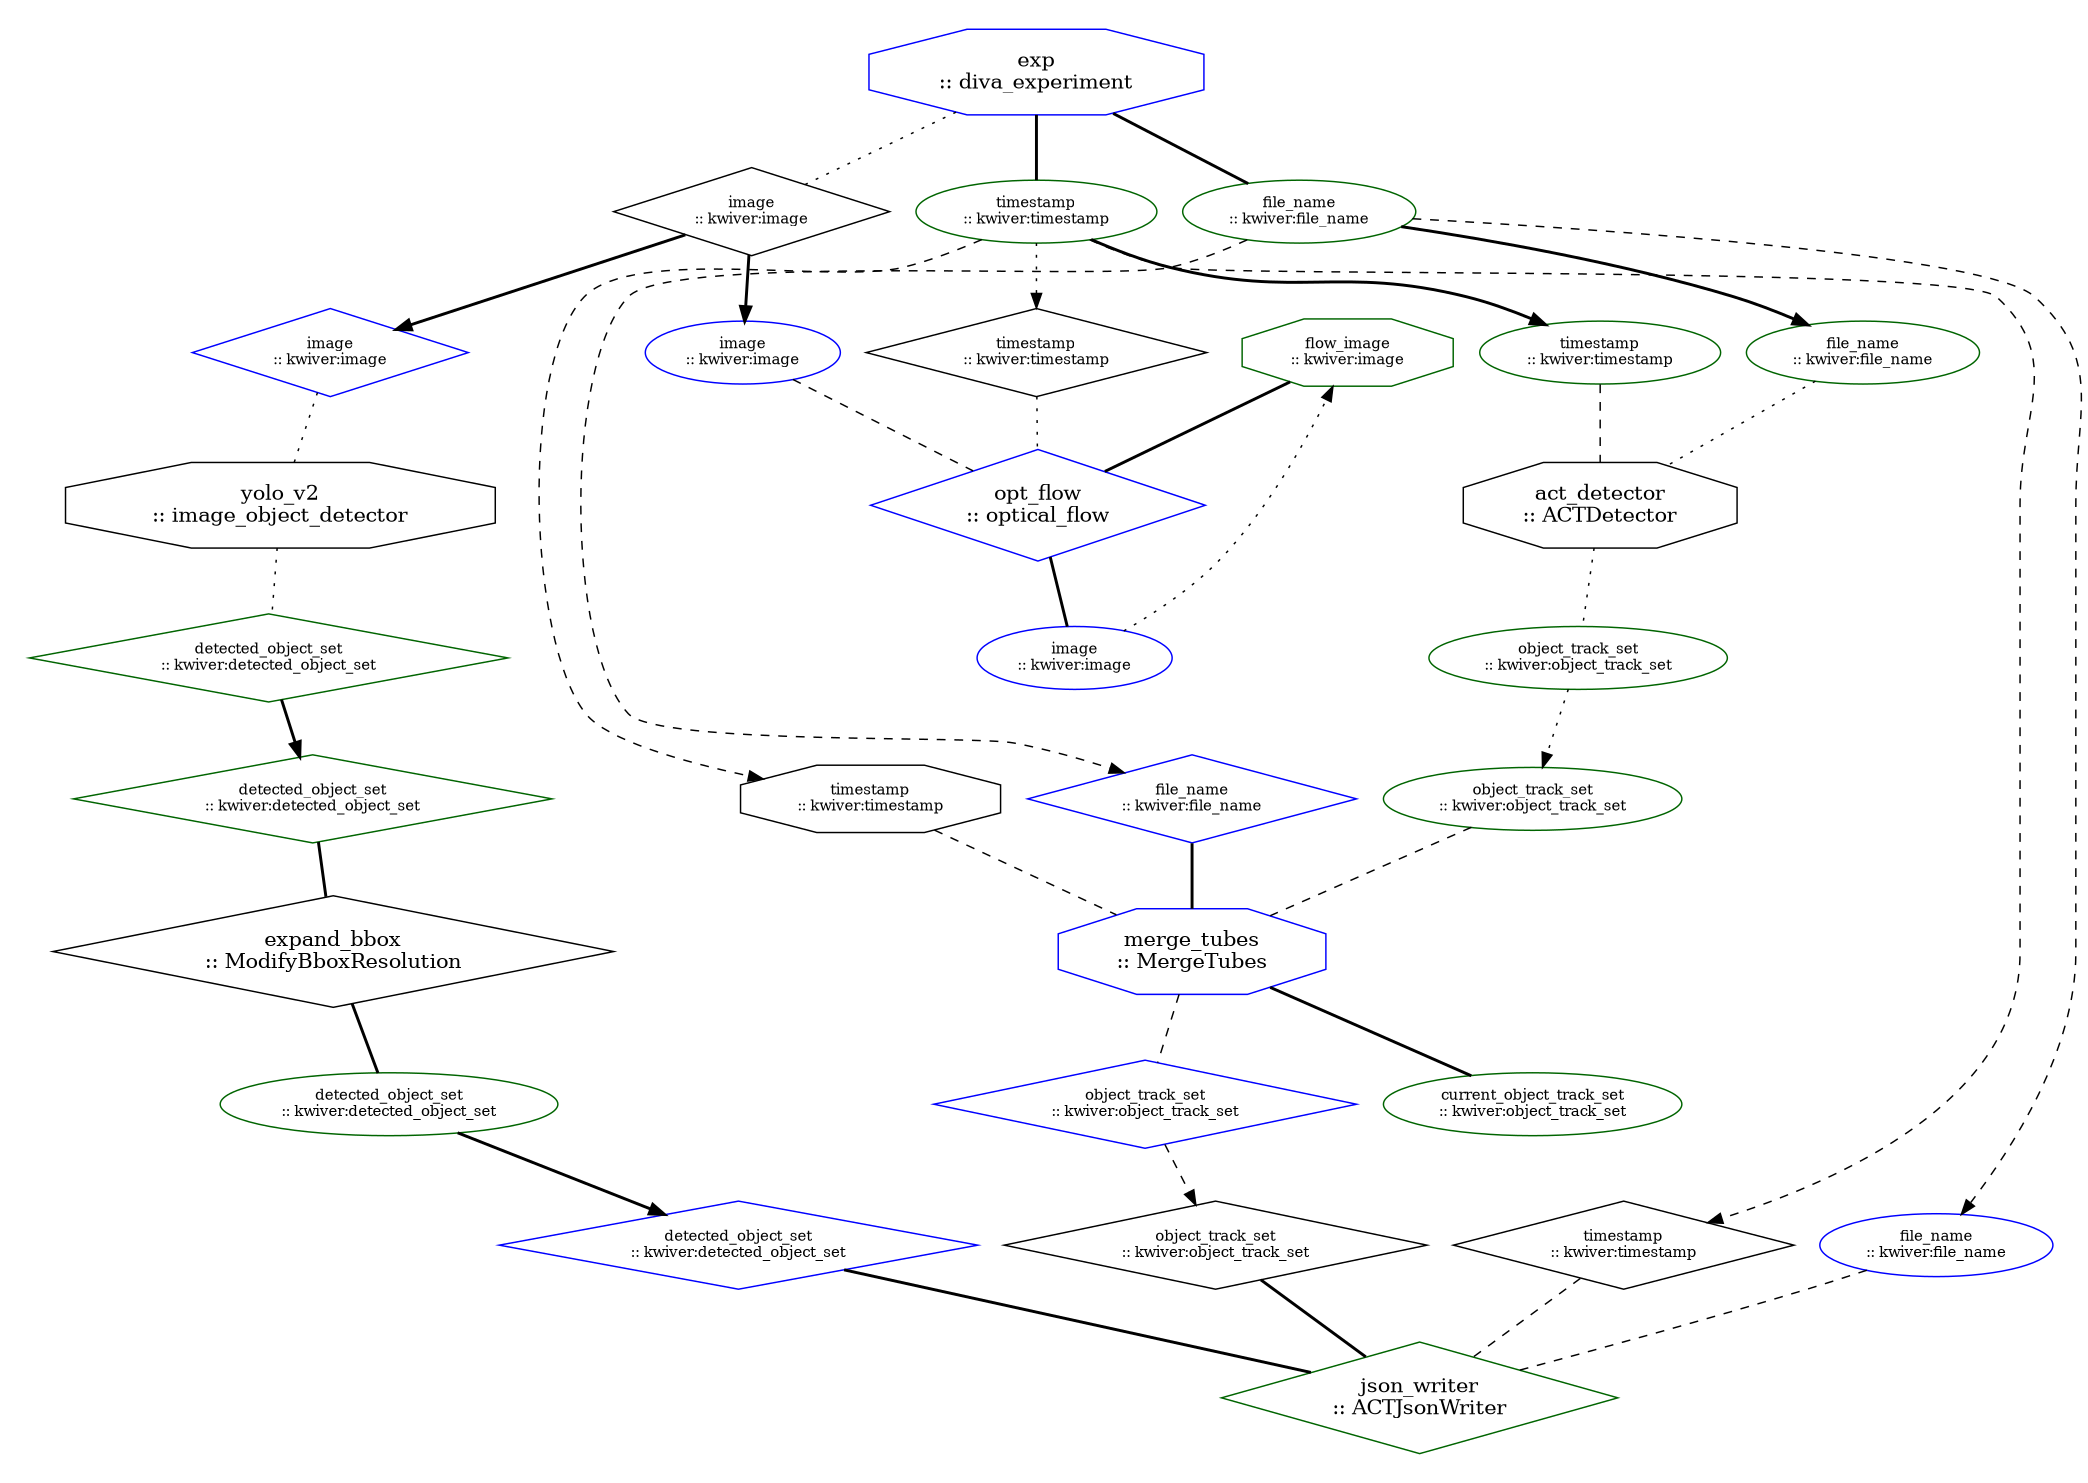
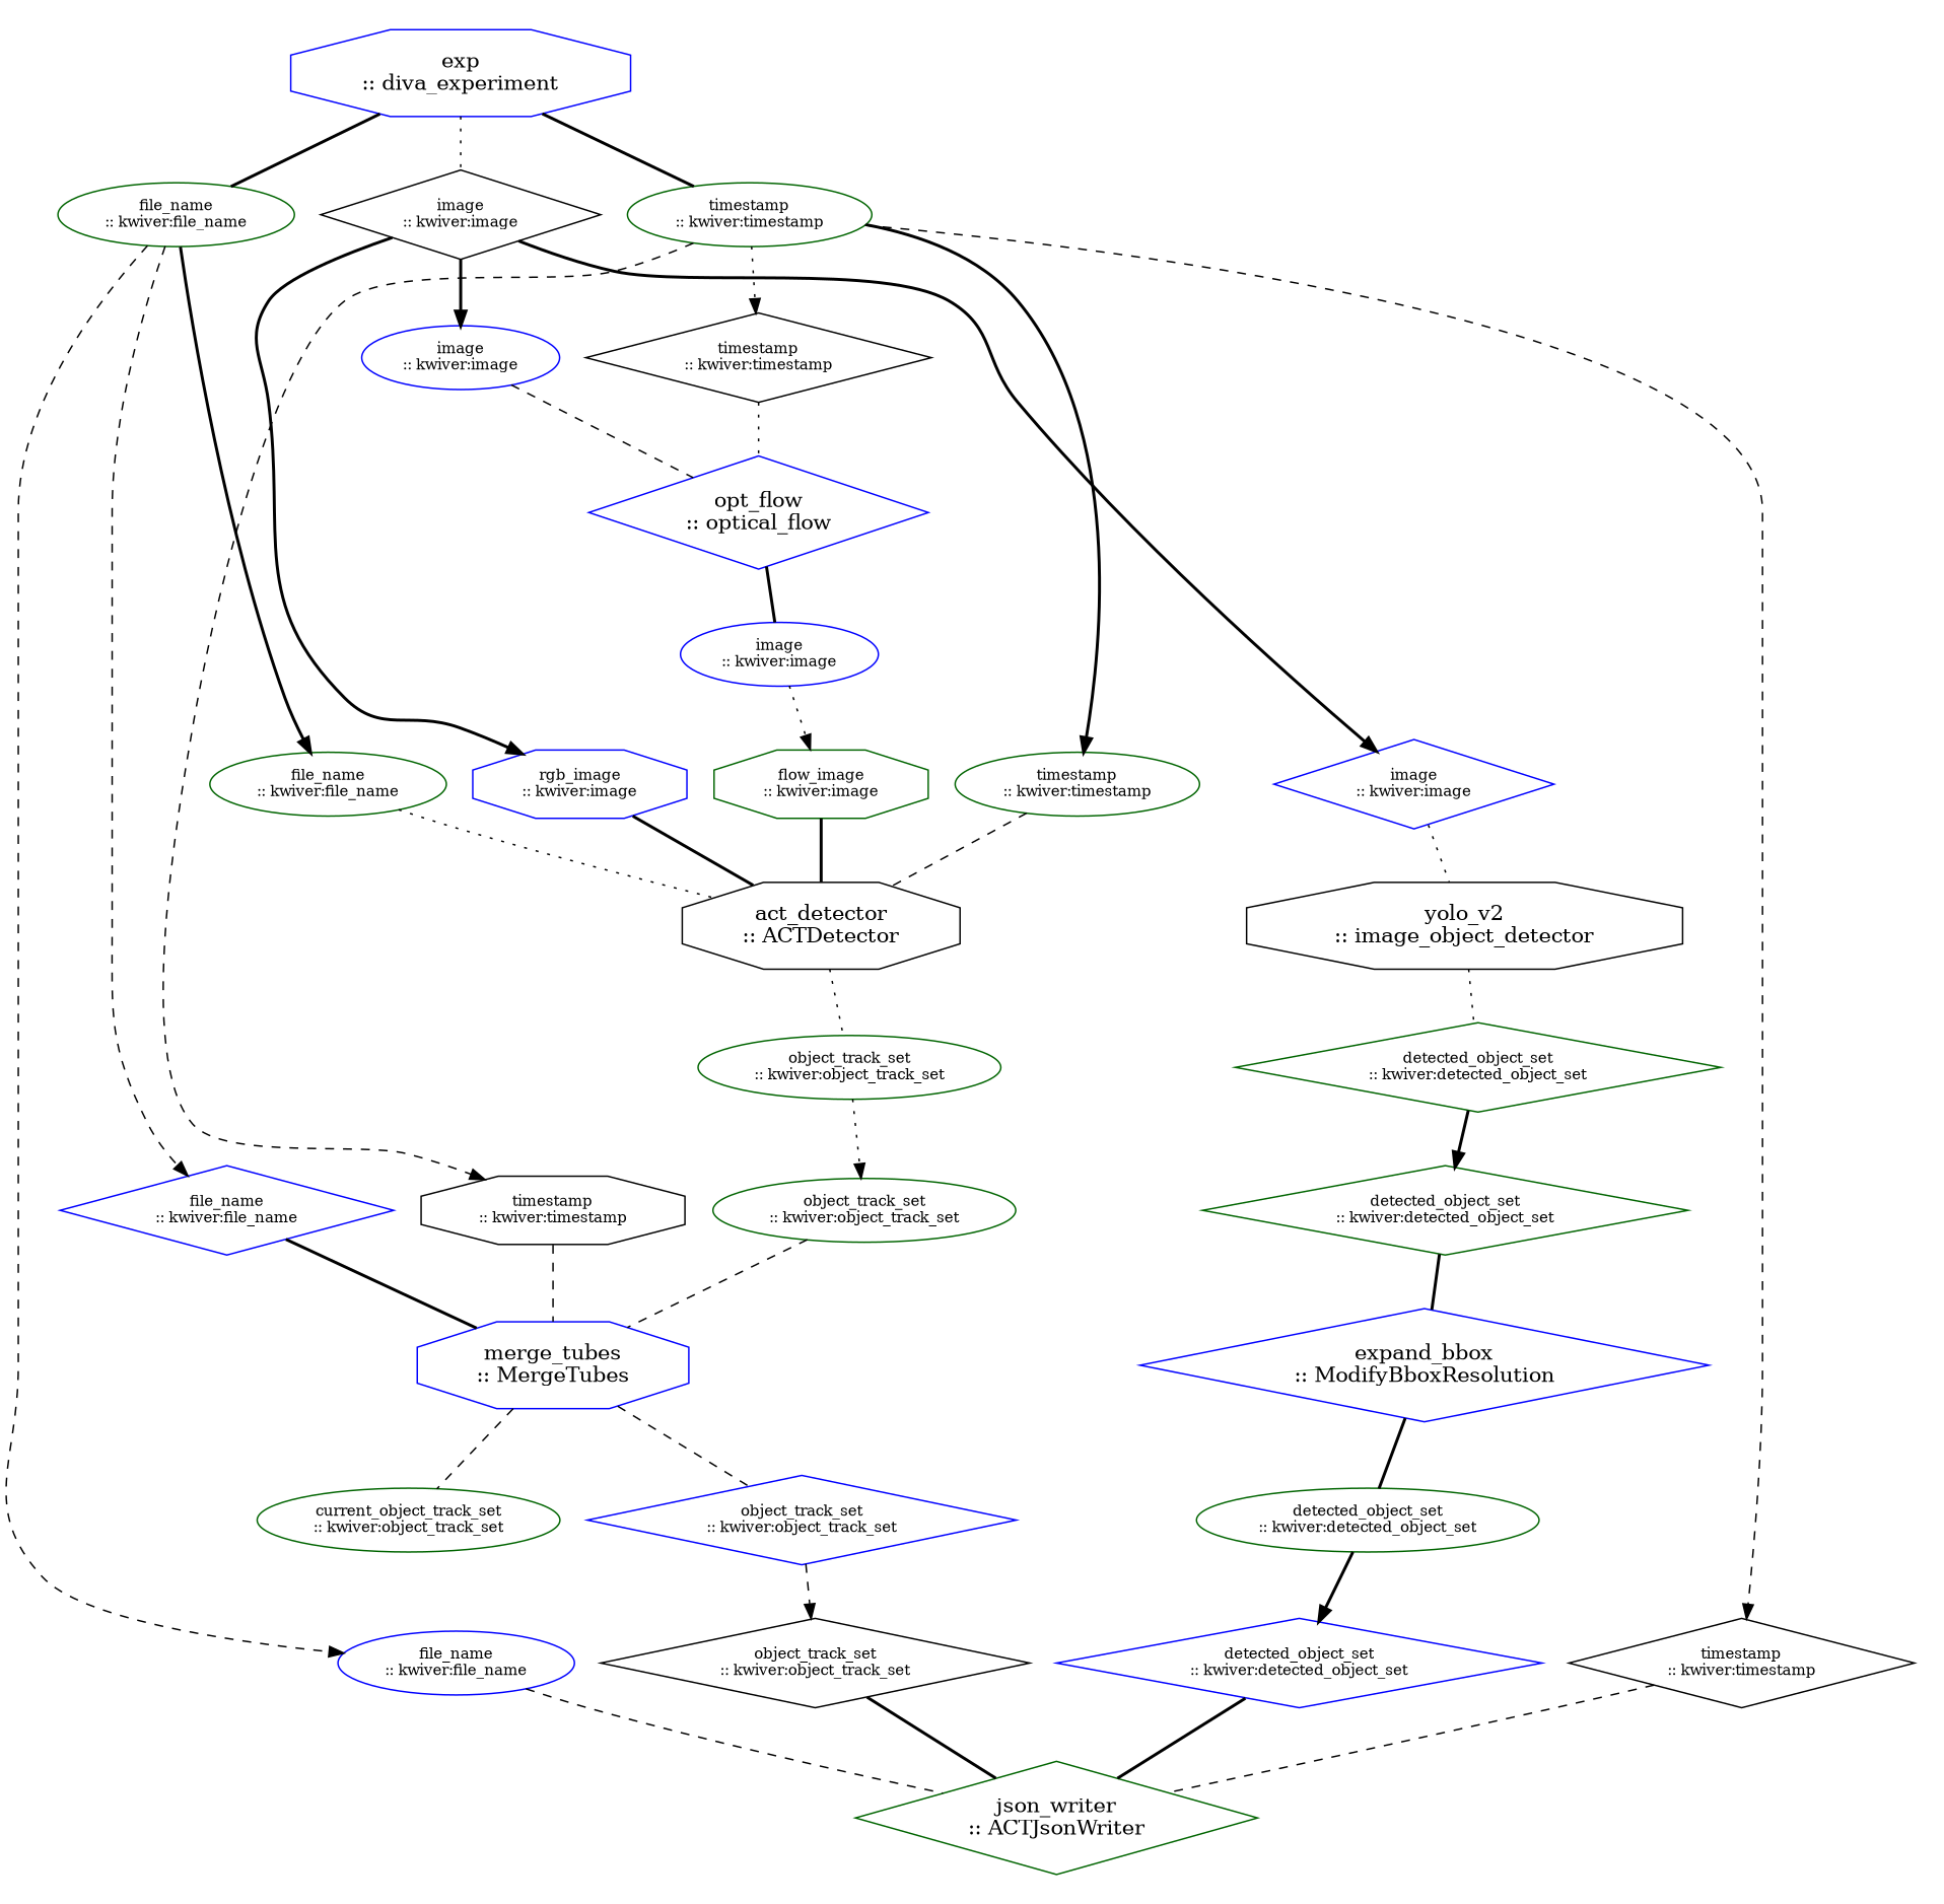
  strict digraph {
    clusterrank=local
    node [color=darkgreen rank=same shape=diamond fontsize=10]
    edge [arrowhead=none color=black style=bold]
    n1 [color=black label="act_detector\n:: ACTDetector" shape=octagon fontsize=""]
    n2 [label="object_track_set\n:: kwiver:object_track_set" shape=ellipse]
    n3 [label="file_name\n:: kwiver:file_name" shape=ellipse]
    n4 [label="flow_image\n:: kwiver:image" shape=octagon]
+   n5 [color=blue label="rgb_image\n:: kwiver:image" shape=octagon]
    n6 [label="timestamp\n:: kwiver:timestamp" shape=ellipse]
    n7 [color=blue label="exp\n:: diva_experiment" shape=octagon fontsize=""]
    n8 [label="file_name\n:: kwiver:file_name" shape=ellipse]
    n9 [color=black label="image\n:: kwiver:image"]
    n10 [label="timestamp\n:: kwiver:timestamp" shape=ellipse]
-   n11 [color=black label="expand_bbox\n:: ModifyBboxResolution" fontsize=""]
+   n11 [color=blue label="expand_bbox\n:: ModifyBboxResolution" fontsize=""]
    n12 [label="detected_object_set\n:: kwiver:detected_object_set" shape=ellipse]
    n13 [label="detected_object_set\n:: kwiver:detected_object_set"]
    n14 [label="json_writer\n:: ACTJsonWriter" fontsize=""]
    n15 [color=blue label="detected_object_set\n:: kwiver:detected_object_set"]
    n16 [color=blue label="file_name\n:: kwiver:file_name" shape=ellipse]
    n17 [color=black label="object_track_set\n:: kwiver:object_track_set"]
    n18 [color=black label="timestamp\n:: kwiver:timestamp"]
    n19 [color=blue label="merge_tubes\n:: MergeTubes" shape=octagon fontsize=""]
    n20 [label="current_object_track_set\n:: kwiver:object_track_set" shape=ellipse]
    n21 [color=blue label="object_track_set\n:: kwiver:object_track_set"]
    n22 [color=blue label="file_name\n:: kwiver:file_name"]
    n23 [label="object_track_set\n:: kwiver:object_track_set" shape=ellipse]
    n24 [color=black label="timestamp\n:: kwiver:timestamp" shape=octagon]
    n25 [color=blue label="opt_flow\n:: optical_flow" fontsize=""]
    n26 [color=blue label="image\n:: kwiver:image" shape=ellipse]
    n27 [color=blue label="image\n:: kwiver:image" shape=ellipse]
    n28 [color=black label="timestamp\n:: kwiver:timestamp"]
    n29 [color=black label="yolo_v2\n:: image_object_detector" shape=octagon fontsize=""]
    n30 [label="detected_object_set\n:: kwiver:detected_object_set"]
    n31 [color=blue label="image\n:: kwiver:image"]
    subgraph cluster_1 {
      color=white
      fillcolor=white
      style=filled
      n1
      n2
      n3
      n4
+     n5
      n6
    }
    subgraph cluster_2 {
      color=white
      fillcolor=white
      style=filled
      n7
      n8
      n9
      n10
    }
    subgraph cluster_3 {
      color=white
      fillcolor=white
      style=filled
      n11
      n12
      n13
    }
    subgraph cluster_4 {
      color=white
      fillcolor=white
      style=filled
      n14
      n15
      n16
      n17
      n18
    }
    subgraph cluster_5 {
      color=white
      fillcolor=white
      style=filled
      n19
      n20
      n21
      n22
      n23
      n24
    }
    subgraph cluster_6 {
      color=white
      fillcolor=white
      style=filled
      n25
      n26
      n27
      n28
    }
    subgraph cluster_7 {
      color=white
      fillcolor=white
      style=filled
      n29
      n30
      n31
    }
    n1 -> n2 [style=dotted]
    n2 -> n23 [minlen=1 style=dotted weight=1 arrowhead=""]
    n3 -> n1 [style=dotted]
-   n4 -> n25
+   n4 -> n1
+   n5 -> n1
    n6 -> n1 [style=dashed]
    n7 -> n8
    n7 -> n9 [style=dotted]
    n7 -> n10
    n8 -> n3 [minlen=1 weight=1 arrowhead=""]
    n8 -> n16 [minlen=1 style=dashed weight=1 arrowhead=""]
    n8 -> n22 [minlen=1 style=dashed weight=1 arrowhead=""]
+   n9 -> n5 [minlen=1 weight=1 arrowhead=""]
    n9 -> n27 [minlen=1 weight=1 arrowhead=""]
    n9 -> n31 [minlen=1 weight=1 arrowhead=""]
    n10 -> n6 [minlen=1 weight=1 arrowhead=""]
    n10 -> n18 [minlen=1 style=dashed weight=1 arrowhead=""]
    n10 -> n24 [minlen=1 style=dashed weight=1 arrowhead=""]
    n10 -> n28 [minlen=1 style=dotted weight=1 arrowhead=""]
    n11 -> n12
    n12 -> n15 [minlen=1 weight=1 arrowhead=""]
    n13 -> n11
    n15 -> n14
    n16 -> n14 [style=dashed]
    n17 -> n14
    n18 -> n14 [style=dashed]
-   n19 -> n20
+   n19 -> n20 [style=dashed]
    n19 -> n21 [style=dashed]
    n21 -> n17 [minlen=1 style=dashed weight=1 arrowhead=""]
    n22 -> n19
    n23 -> n19 [style=dashed]
    n24 -> n19 [style=dashed]
    n25 -> n26
    n26 -> n4 [minlen=1 style=dotted weight=1 arrowhead=""]
    n27 -> n25 [style=dashed]
    n28 -> n25 [style=dotted]
    n29 -> n30 [style=dotted]
    n30 -> n13 [minlen=1 weight=1 arrowhead=""]
    n31 -> n29 [style=dotted]
  }
